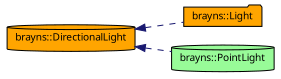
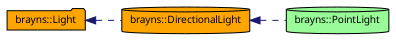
  digraph {
    rankdir=LR
    node [color=black fillcolor=orange fontname=Sans fontsize=10 shape=cylinder style=filled]
    edge [color=midnightblue dir=back fontname=Sans fontsize=10 labelfontname=Sans labelfontsize=10 style=dashed]
    n1 [height=0.2 label="brayns::Light" shape=folder width=0.4]
    n2 [height=0.2 label="brayns::DirectionalLight" width=0.4]
    n3 [fillcolor=palegreen height=0.2 label="brayns::PointLight" width=0.4]
-   n2 -> n1
+   n1 -> n2
    n2 -> n3
  }
